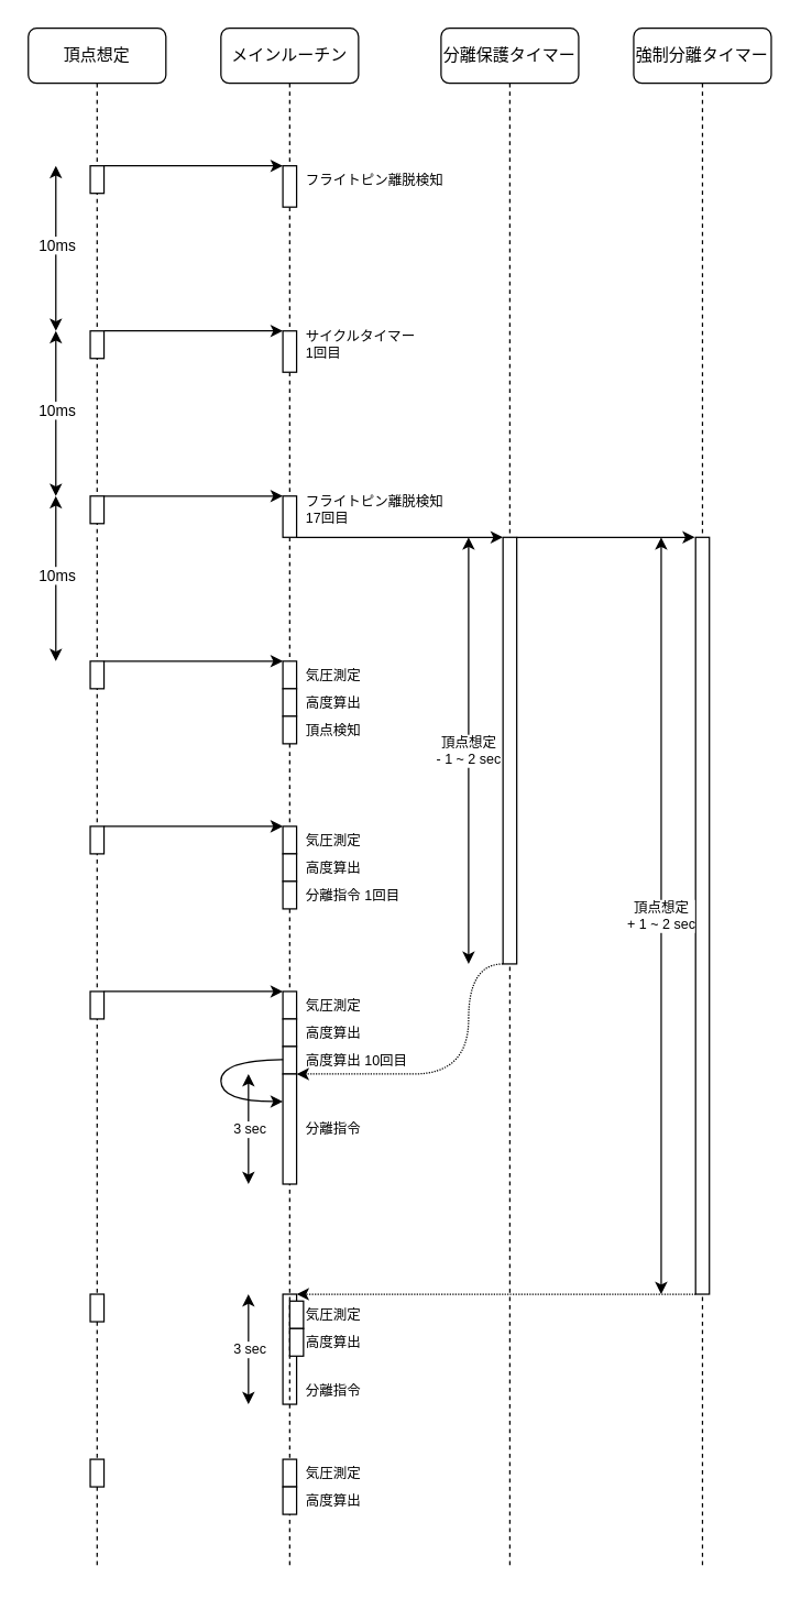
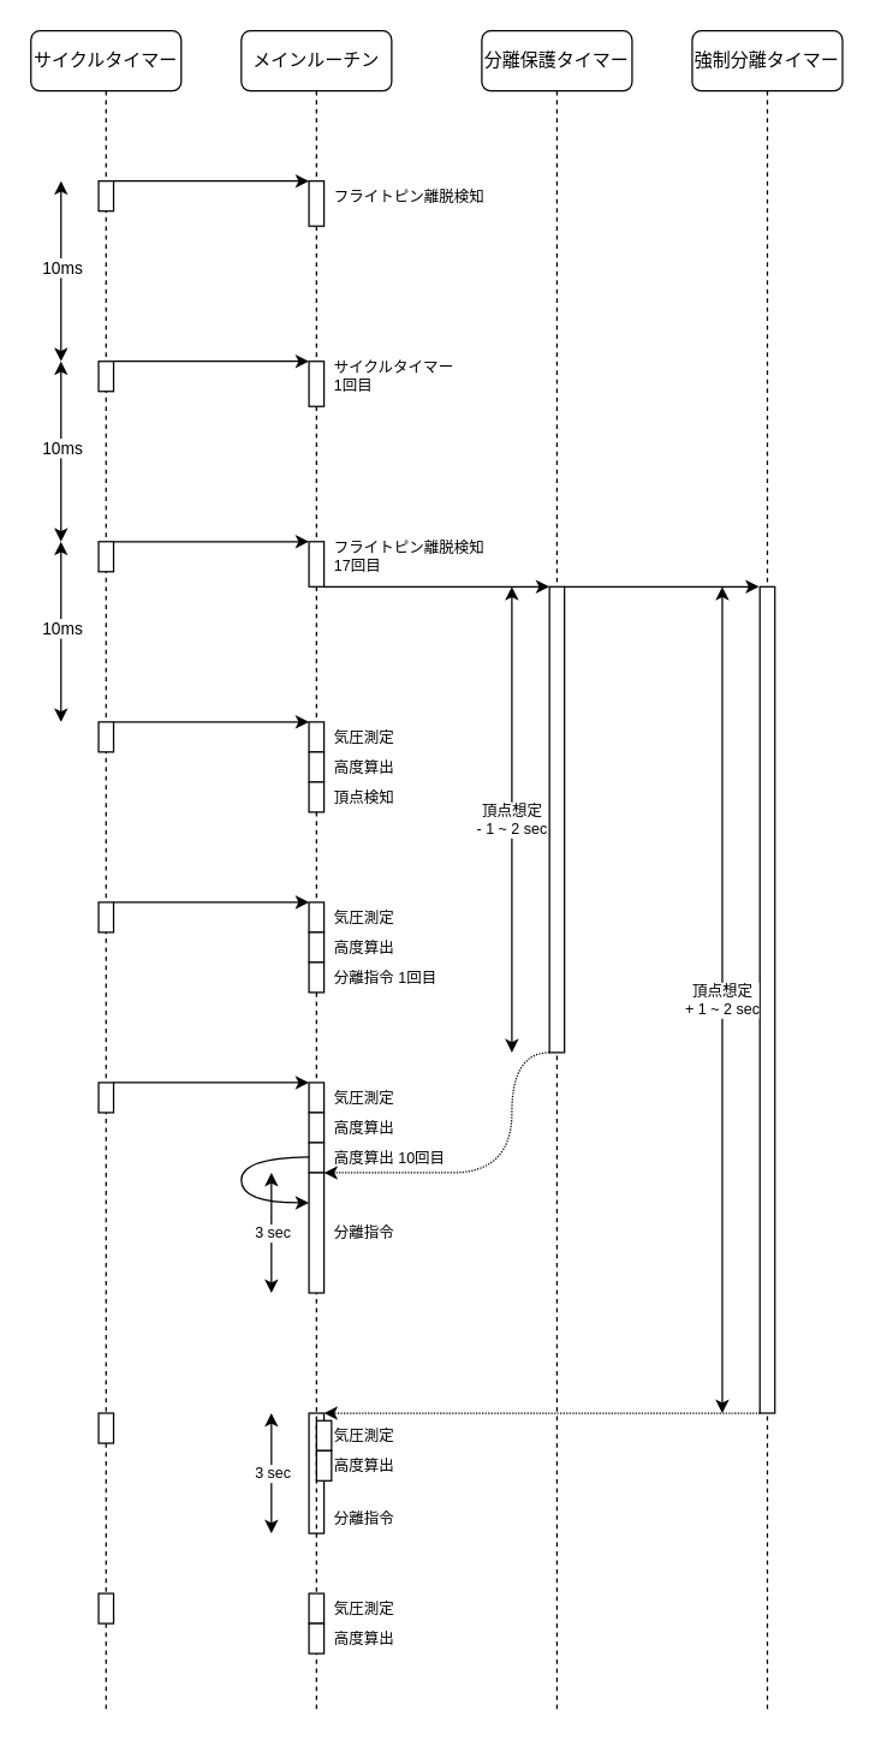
  <mxCell id="0" />
  <mxCell id="1" parent="0" />
  <mxCell id="2" value="" style="html=1;points=[];perimeter=orthogonalPerimeter;rounded=0;shadow=0;comic=0;labelBackgroundColor=none;strokeWidth=1;fontFamily=Verdana;fontSize=12;align=center;" vertex="1" parent="1"><mxGeometry x="205" y="940" width="10" height="80" as="geometry" /></mxCell>
  <mxCell id="3" value="メインルーチン" style="shape=umlLifeline;perimeter=lifelinePerimeter;whiteSpace=wrap;html=1;container=1;collapsible=0;recursiveResize=0;outlineConnect=0;rounded=1;shadow=0;comic=0;labelBackgroundColor=none;strokeWidth=1;fontFamily=Verdana;fontSize=12;align=center;" parent="1" vertex="1"><mxGeometry x="160" y="20" width="100" height="1120" as="geometry" /></mxCell>
  <mxCell id="4" style="edgeStyle=none;rounded=1;orthogonalLoop=1;jettySize=auto;html=1;fontSize=10;" edge="1" parent="3" source="5" target="3"><mxGeometry relative="1" as="geometry" /></mxCell>
  <mxCell id="5" value="" style="html=1;points=[];perimeter=orthogonalPerimeter;rounded=0;shadow=0;comic=0;labelBackgroundColor=none;strokeWidth=1;fontFamily=Verdana;fontSize=12;align=center;" parent="3" vertex="1"><mxGeometry x="45" y="100" width="10" height="30" as="geometry" /></mxCell>
  <mxCell id="6" value="" style="html=1;points=[];perimeter=orthogonalPerimeter;rounded=0;shadow=0;comic=0;labelBackgroundColor=none;strokeWidth=1;fontFamily=Verdana;fontSize=12;align=center;" vertex="1" parent="3"><mxGeometry x="45" y="220" width="10" height="30" as="geometry" /></mxCell>
  <mxCell id="7" value="" style="html=1;points=[];perimeter=orthogonalPerimeter;rounded=0;shadow=0;comic=0;labelBackgroundColor=none;strokeWidth=1;fontFamily=Verdana;fontSize=12;align=center;" vertex="1" parent="3"><mxGeometry x="45" y="340" width="10" height="30" as="geometry" /></mxCell>
  <mxCell id="8" value="" style="html=1;points=[];perimeter=orthogonalPerimeter;rounded=0;shadow=0;comic=0;labelBackgroundColor=none;strokeWidth=1;fontFamily=Verdana;fontSize=12;align=center;" vertex="1" parent="3"><mxGeometry x="45" y="460" width="10" height="20" as="geometry" /></mxCell>
  <mxCell id="9" value="" style="html=1;points=[];perimeter=orthogonalPerimeter;rounded=0;shadow=0;comic=0;labelBackgroundColor=none;strokeWidth=1;fontFamily=Verdana;fontSize=12;align=center;" vertex="1" parent="3"><mxGeometry x="45" y="480" width="10" height="20" as="geometry" /></mxCell>
  <mxCell id="10" value="" style="html=1;points=[];perimeter=orthogonalPerimeter;rounded=0;shadow=0;comic=0;labelBackgroundColor=none;strokeWidth=1;fontFamily=Verdana;fontSize=12;align=center;" vertex="1" parent="3"><mxGeometry x="45" y="500" width="10" height="20" as="geometry" /></mxCell>
  <mxCell id="11" value="" style="html=1;points=[];perimeter=orthogonalPerimeter;rounded=0;shadow=0;comic=0;labelBackgroundColor=none;strokeWidth=1;fontFamily=Verdana;fontSize=12;align=center;" vertex="1" parent="3"><mxGeometry x="45" y="580" width="10" height="20" as="geometry" /></mxCell>
  <mxCell id="12" value="" style="html=1;points=[];perimeter=orthogonalPerimeter;rounded=0;shadow=0;comic=0;labelBackgroundColor=none;strokeWidth=1;fontFamily=Verdana;fontSize=12;align=center;" vertex="1" parent="3"><mxGeometry x="45" y="600" width="10" height="20" as="geometry" /></mxCell>
  <mxCell id="13" value="" style="html=1;points=[];perimeter=orthogonalPerimeter;rounded=0;shadow=0;comic=0;labelBackgroundColor=none;strokeWidth=1;fontFamily=Verdana;fontSize=12;align=center;" vertex="1" parent="3"><mxGeometry x="45" y="620" width="10" height="20" as="geometry" /></mxCell>
  <mxCell id="14" value="" style="html=1;points=[];perimeter=orthogonalPerimeter;rounded=0;shadow=0;comic=0;labelBackgroundColor=none;strokeWidth=1;fontFamily=Verdana;fontSize=12;align=center;" vertex="1" parent="3"><mxGeometry x="45" y="700" width="10" height="20" as="geometry" /></mxCell>
  <mxCell id="15" value="" style="html=1;points=[];perimeter=orthogonalPerimeter;rounded=0;shadow=0;comic=0;labelBackgroundColor=none;strokeWidth=1;fontFamily=Verdana;fontSize=12;align=center;" vertex="1" parent="3"><mxGeometry x="45" y="720" width="10" height="20" as="geometry" /></mxCell>
  <mxCell id="16" value="" style="html=1;points=[];perimeter=orthogonalPerimeter;rounded=0;shadow=0;comic=0;labelBackgroundColor=none;strokeWidth=1;fontFamily=Verdana;fontSize=12;align=center;" vertex="1" parent="3"><mxGeometry x="45" y="740" width="10" height="20" as="geometry" /></mxCell>
  <mxCell id="17" value="" style="html=1;points=[];perimeter=orthogonalPerimeter;rounded=0;shadow=0;comic=0;labelBackgroundColor=none;strokeWidth=1;fontFamily=Verdana;fontSize=12;align=center;" vertex="1" parent="3"><mxGeometry x="45" y="760" width="10" height="80" as="geometry" /></mxCell>
  <mxCell id="18" style="edgeStyle=none;curved=1;orthogonalLoop=1;jettySize=auto;html=1;fontSize=10;exitX=0.014;exitY=0.478;exitDx=0;exitDy=0;exitPerimeter=0;" edge="1" parent="3" source="16"><mxGeometry relative="1" as="geometry"><mxPoint x="45" y="780" as="targetPoint" /><mxPoint x="40" y="750" as="sourcePoint" /><Array as="points"><mxPoint y="750" /><mxPoint y="780" /></Array></mxGeometry></mxCell>
  <mxCell id="19" value="" style="endArrow=classic;startArrow=classic;html=1;fontSize=10;curved=1;" edge="1" parent="3"><mxGeometry width="50" height="50" relative="1" as="geometry"><mxPoint x="20" y="840" as="sourcePoint" /><mxPoint x="20" y="760" as="targetPoint" /></mxGeometry></mxCell>
  <mxCell id="20" value="3 sec" style="edgeLabel;html=1;align=center;verticalAlign=middle;resizable=0;points=[];fontSize=10;" vertex="1" connectable="0" parent="19"><mxGeometry x="0.036" relative="1" as="geometry"><mxPoint as="offset" /></mxGeometry></mxCell>
  <mxCell id="21" value="分離指令" style="text;html=1;strokeColor=none;fillColor=none;align=left;verticalAlign=middle;whiteSpace=wrap;rounded=0;fontSize=10;" vertex="1" parent="3"><mxGeometry x="60" y="980" width="140" height="20" as="geometry" /></mxCell>
  <mxCell id="22" value="" style="html=1;points=[];perimeter=orthogonalPerimeter;rounded=0;shadow=0;comic=0;labelBackgroundColor=none;strokeWidth=1;fontFamily=Verdana;fontSize=12;align=center;" vertex="1" parent="3"><mxGeometry x="50" y="925" width="10" height="20" as="geometry" /></mxCell>
  <mxCell id="23" value="" style="html=1;points=[];perimeter=orthogonalPerimeter;rounded=0;shadow=0;comic=0;labelBackgroundColor=none;strokeWidth=1;fontFamily=Verdana;fontSize=12;align=center;" vertex="1" parent="3"><mxGeometry x="50" y="945" width="10" height="20" as="geometry" /></mxCell>
  <mxCell id="24" value="気圧測定" style="text;html=1;strokeColor=none;fillColor=none;align=left;verticalAlign=middle;whiteSpace=wrap;rounded=0;fontSize=10;" vertex="1" parent="3"><mxGeometry x="60" y="925" width="140" height="20" as="geometry" /></mxCell>
  <mxCell id="25" value="高度算出" style="text;html=1;strokeColor=none;fillColor=none;align=left;verticalAlign=middle;whiteSpace=wrap;rounded=0;fontSize=10;" vertex="1" parent="3"><mxGeometry x="60" y="945" width="140" height="20" as="geometry" /></mxCell>
  <mxCell id="26" value="分離保護タイマー" style="shape=umlLifeline;perimeter=lifelinePerimeter;whiteSpace=wrap;html=1;container=1;collapsible=0;recursiveResize=0;outlineConnect=0;rounded=1;shadow=0;comic=0;labelBackgroundColor=none;strokeWidth=1;fontFamily=Verdana;fontSize=12;align=center;" parent="1" vertex="1"><mxGeometry x="320" y="20" width="100" height="1120" as="geometry" /></mxCell>
  <mxCell id="27" value="" style="html=1;points=[];perimeter=orthogonalPerimeter;rounded=0;shadow=0;comic=0;labelBackgroundColor=none;strokeWidth=1;fontFamily=Verdana;fontSize=12;align=center;" parent="26" vertex="1"><mxGeometry x="45" y="370" width="10" height="310" as="geometry" /></mxCell>
  <mxCell id="28" value="頂点想定&lt;br&gt;- 1 ~ 2 sec" style="endArrow=classic;startArrow=classic;html=1;rounded=1;fontSize=10;" edge="1" parent="26"><mxGeometry width="50" height="50" relative="1" as="geometry"><mxPoint x="20" y="680" as="sourcePoint" /><mxPoint x="20" y="370" as="targetPoint" /><Array as="points" /></mxGeometry></mxCell>
  <mxCell id="29" value="" style="endArrow=classic;html=1;rounded=1;fontSize=10;entryX=-0.049;entryY=0;entryDx=0;entryDy=0;entryPerimeter=0;" edge="1" parent="26" target="31"><mxGeometry width="50" height="50" relative="1" as="geometry"><mxPoint x="55" y="370" as="sourcePoint" /><mxPoint x="105" y="320" as="targetPoint" /></mxGeometry></mxCell>
  <mxCell id="30" value="強制分離タイマー" style="shape=umlLifeline;perimeter=lifelinePerimeter;whiteSpace=wrap;html=1;container=1;collapsible=0;recursiveResize=0;outlineConnect=0;rounded=1;shadow=0;comic=0;labelBackgroundColor=none;strokeWidth=1;fontFamily=Verdana;fontSize=12;align=center;" parent="1" vertex="1"><mxGeometry x="460" y="20" width="100" height="1120" as="geometry" /></mxCell>
  <mxCell id="31" value="" style="html=1;points=[];perimeter=orthogonalPerimeter;rounded=0;shadow=0;comic=0;labelBackgroundColor=none;strokeWidth=1;fontFamily=Verdana;fontSize=12;align=center;" vertex="1" parent="30"><mxGeometry x="45" y="370" width="10" height="550" as="geometry" /></mxCell>
  <mxCell id="32" value="頂点想定&lt;br&gt;+ 1 ~ 2 sec" style="endArrow=classic;startArrow=classic;html=1;rounded=1;fontSize=10;" edge="1" parent="30"><mxGeometry width="50" height="50" relative="1" as="geometry"><mxPoint x="20" y="920" as="sourcePoint" /><mxPoint x="20" y="370" as="targetPoint" /><Array as="points" /></mxGeometry></mxCell>
- <mxCell id="33" value="頂点想定" style="shape=umlLifeline;perimeter=lifelinePerimeter;whiteSpace=wrap;html=1;container=1;collapsible=0;recursiveResize=0;outlineConnect=0;rounded=1;shadow=0;comic=0;labelBackgroundColor=none;strokeWidth=1;fontFamily=Verdana;fontSize=12;align=center;" parent="1" vertex="1"><mxGeometry x="20" y="20" width="100" height="1120" as="geometry" /></mxCell>
+ <mxCell id="33" value="サイクルタイマー" style="shape=umlLifeline;perimeter=lifelinePerimeter;whiteSpace=wrap;html=1;container=1;collapsible=0;recursiveResize=0;outlineConnect=0;rounded=1;shadow=0;comic=0;labelBackgroundColor=none;strokeWidth=1;fontFamily=Verdana;fontSize=12;align=center;" parent="1" vertex="1"><mxGeometry x="20" y="20" width="100" height="1120" as="geometry" /></mxCell>
  <mxCell id="34" value="" style="html=1;points=[];perimeter=orthogonalPerimeter;rounded=0;shadow=0;comic=0;labelBackgroundColor=none;strokeWidth=1;fontFamily=Verdana;fontSize=12;align=center;" parent="33" vertex="1"><mxGeometry x="45" y="100" width="10" height="20" as="geometry" /></mxCell>
  <mxCell id="35" value="" style="html=1;points=[];perimeter=orthogonalPerimeter;rounded=0;shadow=0;comic=0;labelBackgroundColor=none;strokeWidth=1;fontFamily=Verdana;fontSize=12;align=center;" vertex="1" parent="33"><mxGeometry x="45" y="220" width="10" height="20" as="geometry" /></mxCell>
  <mxCell id="36" value="" style="html=1;points=[];perimeter=orthogonalPerimeter;rounded=0;shadow=0;comic=0;labelBackgroundColor=none;strokeWidth=1;fontFamily=Verdana;fontSize=12;align=center;" vertex="1" parent="33"><mxGeometry x="45" y="340" width="10" height="20" as="geometry" /></mxCell>
  <mxCell id="37" value="" style="html=1;points=[];perimeter=orthogonalPerimeter;rounded=0;shadow=0;comic=0;labelBackgroundColor=none;strokeWidth=1;fontFamily=Verdana;fontSize=12;align=center;" vertex="1" parent="33"><mxGeometry x="45" y="460" width="10" height="20" as="geometry" /></mxCell>
  <mxCell id="38" value="" style="endArrow=classic;startArrow=classic;html=1;rounded=0;" edge="1" parent="33"><mxGeometry width="50" height="50" relative="1" as="geometry"><mxPoint x="20" y="220" as="sourcePoint" /><mxPoint x="20" y="100" as="targetPoint" /></mxGeometry></mxCell>
  <mxCell id="39" value="10ms" style="edgeLabel;html=1;align=center;verticalAlign=middle;resizable=0;points=[];" vertex="1" connectable="0" parent="38"><mxGeometry x="0.045" relative="1" as="geometry"><mxPoint as="offset" /></mxGeometry></mxCell>
  <mxCell id="40" value="" style="endArrow=classic;startArrow=classic;html=1;rounded=0;" edge="1" parent="33"><mxGeometry width="50" height="50" relative="1" as="geometry"><mxPoint x="20" y="340" as="sourcePoint" /><mxPoint x="20" y="220" as="targetPoint" /></mxGeometry></mxCell>
  <mxCell id="41" value="10ms" style="edgeLabel;html=1;align=center;verticalAlign=middle;resizable=0;points=[];" vertex="1" connectable="0" parent="40"><mxGeometry x="0.045" relative="1" as="geometry"><mxPoint as="offset" /></mxGeometry></mxCell>
  <mxCell id="42" value="" style="endArrow=classic;startArrow=classic;html=1;rounded=0;" edge="1" parent="33"><mxGeometry width="50" height="50" relative="1" as="geometry"><mxPoint x="20" y="460" as="sourcePoint" /><mxPoint x="20" y="340" as="targetPoint" /></mxGeometry></mxCell>
  <mxCell id="43" value="10ms" style="edgeLabel;html=1;align=center;verticalAlign=middle;resizable=0;points=[];" vertex="1" connectable="0" parent="42"><mxGeometry x="0.045" relative="1" as="geometry"><mxPoint as="offset" /></mxGeometry></mxCell>
  <mxCell id="44" value="" style="html=1;points=[];perimeter=orthogonalPerimeter;rounded=0;shadow=0;comic=0;labelBackgroundColor=none;strokeWidth=1;fontFamily=Verdana;fontSize=12;align=center;" vertex="1" parent="33"><mxGeometry x="45" y="580" width="10" height="20" as="geometry" /></mxCell>
  <mxCell id="45" value="" style="html=1;points=[];perimeter=orthogonalPerimeter;rounded=0;shadow=0;comic=0;labelBackgroundColor=none;strokeWidth=1;fontFamily=Verdana;fontSize=12;align=center;" vertex="1" parent="33"><mxGeometry x="45" y="920" width="10" height="20" as="geometry" /></mxCell>
  <mxCell id="46" value="" style="html=1;points=[];perimeter=orthogonalPerimeter;rounded=0;shadow=0;comic=0;labelBackgroundColor=none;strokeWidth=1;fontFamily=Verdana;fontSize=12;align=center;" vertex="1" parent="33"><mxGeometry x="45" y="1040" width="10" height="20" as="geometry" /></mxCell>
  <mxCell id="47" style="edgeStyle=orthogonalEdgeStyle;rounded=0;orthogonalLoop=1;jettySize=auto;html=1;" edge="1" parent="1" source="34" target="5"><mxGeometry relative="1" as="geometry"><Array as="points"><mxPoint x="90" y="120" /><mxPoint x="90" y="120" /></Array></mxGeometry></mxCell>
  <mxCell id="48" style="edgeStyle=orthogonalEdgeStyle;rounded=0;orthogonalLoop=1;jettySize=auto;html=1;" edge="1" parent="1" source="35" target="6"><mxGeometry relative="1" as="geometry"><Array as="points"><mxPoint x="160" y="240" /><mxPoint x="160" y="240" /></Array></mxGeometry></mxCell>
  <mxCell id="49" style="edgeStyle=orthogonalEdgeStyle;rounded=0;orthogonalLoop=1;jettySize=auto;html=1;" edge="1" parent="1" source="36" target="7"><mxGeometry relative="1" as="geometry"><Array as="points"><mxPoint x="180" y="360" /><mxPoint x="180" y="360" /></Array></mxGeometry></mxCell>
  <mxCell id="50" style="edgeStyle=orthogonalEdgeStyle;rounded=0;orthogonalLoop=1;jettySize=auto;html=1;" edge="1" parent="1" source="37" target="8"><mxGeometry relative="1" as="geometry"><Array as="points"><mxPoint x="190" y="480" /><mxPoint x="190" y="480" /></Array></mxGeometry></mxCell>
  <mxCell id="51" value="フライトピン離脱検知" style="text;html=1;strokeColor=none;fillColor=none;align=left;verticalAlign=middle;whiteSpace=wrap;rounded=0;fontSize=10;" vertex="1" parent="1"><mxGeometry x="220" y="120" width="140" height="20" as="geometry" /></mxCell>
  <mxCell id="52" value="サイクルタイマー&lt;br&gt;1回目" style="text;html=1;strokeColor=none;fillColor=none;align=left;verticalAlign=middle;whiteSpace=wrap;rounded=0;fontSize=10;" vertex="1" parent="1"><mxGeometry x="220" y="240" width="140" height="20" as="geometry" /></mxCell>
  <mxCell id="53" value="フライトピン離脱検知&lt;br&gt;17回目" style="text;html=1;strokeColor=none;fillColor=none;align=left;verticalAlign=middle;whiteSpace=wrap;rounded=0;fontSize=10;" vertex="1" parent="1"><mxGeometry x="220" y="360" width="140" height="20" as="geometry" /></mxCell>
  <mxCell id="54" value="気圧測定" style="text;html=1;strokeColor=none;fillColor=none;align=left;verticalAlign=middle;whiteSpace=wrap;rounded=0;fontSize=10;" vertex="1" parent="1"><mxGeometry x="220" y="480" width="140" height="20" as="geometry" /></mxCell>
  <mxCell id="55" style="edgeStyle=none;rounded=1;orthogonalLoop=1;jettySize=auto;html=1;fontSize=10;" edge="1" parent="1" source="7" target="27"><mxGeometry relative="1" as="geometry" /></mxCell>
  <mxCell id="56" value="高度算出" style="text;html=1;strokeColor=none;fillColor=none;align=left;verticalAlign=middle;whiteSpace=wrap;rounded=0;fontSize=10;" vertex="1" parent="1"><mxGeometry x="220" y="500" width="140" height="20" as="geometry" /></mxCell>
  <mxCell id="57" value="頂点検知" style="text;html=1;strokeColor=none;fillColor=none;align=left;verticalAlign=middle;whiteSpace=wrap;rounded=0;fontSize=10;" vertex="1" parent="1"><mxGeometry x="220" y="520" width="140" height="20" as="geometry" /></mxCell>
  <mxCell id="58" style="edgeStyle=none;rounded=1;orthogonalLoop=1;jettySize=auto;html=1;fontSize=10;" edge="1" parent="1" source="59" target="14"><mxGeometry relative="1" as="geometry"><Array as="points"><mxPoint x="180" y="720" /></Array></mxGeometry></mxCell>
  <mxCell id="59" value="" style="html=1;points=[];perimeter=orthogonalPerimeter;rounded=0;shadow=0;comic=0;labelBackgroundColor=none;strokeWidth=1;fontFamily=Verdana;fontSize=12;align=center;" vertex="1" parent="1"><mxGeometry x="65" y="720" width="10" height="20" as="geometry" /></mxCell>
  <mxCell id="60" style="edgeStyle=none;rounded=1;orthogonalLoop=1;jettySize=auto;html=1;fontSize=10;" edge="1" parent="1" source="44" target="11"><mxGeometry relative="1" as="geometry"><Array as="points"><mxPoint x="170" y="600" /></Array></mxGeometry></mxCell>
  <mxCell id="61" value="気圧測定" style="text;html=1;strokeColor=none;fillColor=none;align=left;verticalAlign=middle;whiteSpace=wrap;rounded=0;fontSize=10;" vertex="1" parent="1"><mxGeometry x="220" y="600" width="140" height="20" as="geometry" /></mxCell>
  <mxCell id="62" value="高度算出" style="text;html=1;strokeColor=none;fillColor=none;align=left;verticalAlign=middle;whiteSpace=wrap;rounded=0;fontSize=10;" vertex="1" parent="1"><mxGeometry x="220" y="620" width="140" height="20" as="geometry" /></mxCell>
  <mxCell id="63" value="分離指令 1回目" style="text;html=1;strokeColor=none;fillColor=none;align=left;verticalAlign=middle;whiteSpace=wrap;rounded=0;fontSize=10;" vertex="1" parent="1"><mxGeometry x="220" y="640" width="140" height="20" as="geometry" /></mxCell>
  <mxCell id="64" value="気圧測定" style="text;html=1;strokeColor=none;fillColor=none;align=left;verticalAlign=middle;whiteSpace=wrap;rounded=0;fontSize=10;" vertex="1" parent="1"><mxGeometry x="220" y="720" width="140" height="20" as="geometry" /></mxCell>
  <mxCell id="65" value="高度算出" style="text;html=1;strokeColor=none;fillColor=none;align=left;verticalAlign=middle;whiteSpace=wrap;rounded=0;fontSize=10;" vertex="1" parent="1"><mxGeometry x="220" y="740" width="140" height="20" as="geometry" /></mxCell>
  <mxCell id="66" value="高度算出 10回目" style="text;html=1;strokeColor=none;fillColor=none;align=left;verticalAlign=middle;whiteSpace=wrap;rounded=0;fontSize=10;" vertex="1" parent="1"><mxGeometry x="220" y="760" width="140" height="20" as="geometry" /></mxCell>
  <mxCell id="67" value="" style="edgeStyle=none;curved=1;orthogonalLoop=1;jettySize=auto;html=1;fontSize=10;dashed=1;dashPattern=1 1;" edge="1" parent="1" source="27" target="17"><mxGeometry relative="1" as="geometry"><mxPoint x="290" y="700" as="targetPoint" /><Array as="points"><mxPoint x="340" y="700" /><mxPoint x="340" y="780" /><mxPoint x="260" y="780" /></Array></mxGeometry></mxCell>
  <mxCell id="68" value="分離指令" style="text;html=1;strokeColor=none;fillColor=none;align=left;verticalAlign=middle;whiteSpace=wrap;rounded=0;fontSize=10;" vertex="1" parent="1"><mxGeometry x="220" y="810" width="140" height="20" as="geometry" /></mxCell>
  <mxCell id="69" value="" style="endArrow=classic;startArrow=classic;html=1;fontSize=10;curved=1;" edge="1" parent="1"><mxGeometry width="50" height="50" relative="1" as="geometry"><mxPoint x="180" y="1020" as="sourcePoint" /><mxPoint x="180" y="940" as="targetPoint" /></mxGeometry></mxCell>
  <mxCell id="70" value="3 sec" style="edgeLabel;html=1;align=center;verticalAlign=middle;resizable=0;points=[];fontSize=10;" vertex="1" connectable="0" parent="69"><mxGeometry x="0.036" relative="1" as="geometry"><mxPoint as="offset" /></mxGeometry></mxCell>
  <mxCell id="71" style="edgeStyle=none;curved=1;orthogonalLoop=1;jettySize=auto;html=1;fontSize=10;dashed=1;dashPattern=1 1;" edge="1" parent="1" source="31" target="2"><mxGeometry relative="1" as="geometry" /></mxCell>
  <mxCell id="72" value="" style="html=1;points=[];perimeter=orthogonalPerimeter;rounded=0;shadow=0;comic=0;labelBackgroundColor=none;strokeWidth=1;fontFamily=Verdana;fontSize=12;align=center;" vertex="1" parent="1"><mxGeometry x="205" y="1060" width="10" height="20" as="geometry" /></mxCell>
  <mxCell id="73" value="" style="html=1;points=[];perimeter=orthogonalPerimeter;rounded=0;shadow=0;comic=0;labelBackgroundColor=none;strokeWidth=1;fontFamily=Verdana;fontSize=12;align=center;" vertex="1" parent="1"><mxGeometry x="205" y="1080" width="10" height="20" as="geometry" /></mxCell>
  <mxCell id="74" value="気圧測定" style="text;html=1;strokeColor=none;fillColor=none;align=left;verticalAlign=middle;whiteSpace=wrap;rounded=0;fontSize=10;" vertex="1" parent="1"><mxGeometry x="220" y="1060" width="140" height="20" as="geometry" /></mxCell>
  <mxCell id="75" value="高度算出" style="text;html=1;strokeColor=none;fillColor=none;align=left;verticalAlign=middle;whiteSpace=wrap;rounded=0;fontSize=10;" vertex="1" parent="1"><mxGeometry x="220" y="1080" width="140" height="20" as="geometry" /></mxCell>
